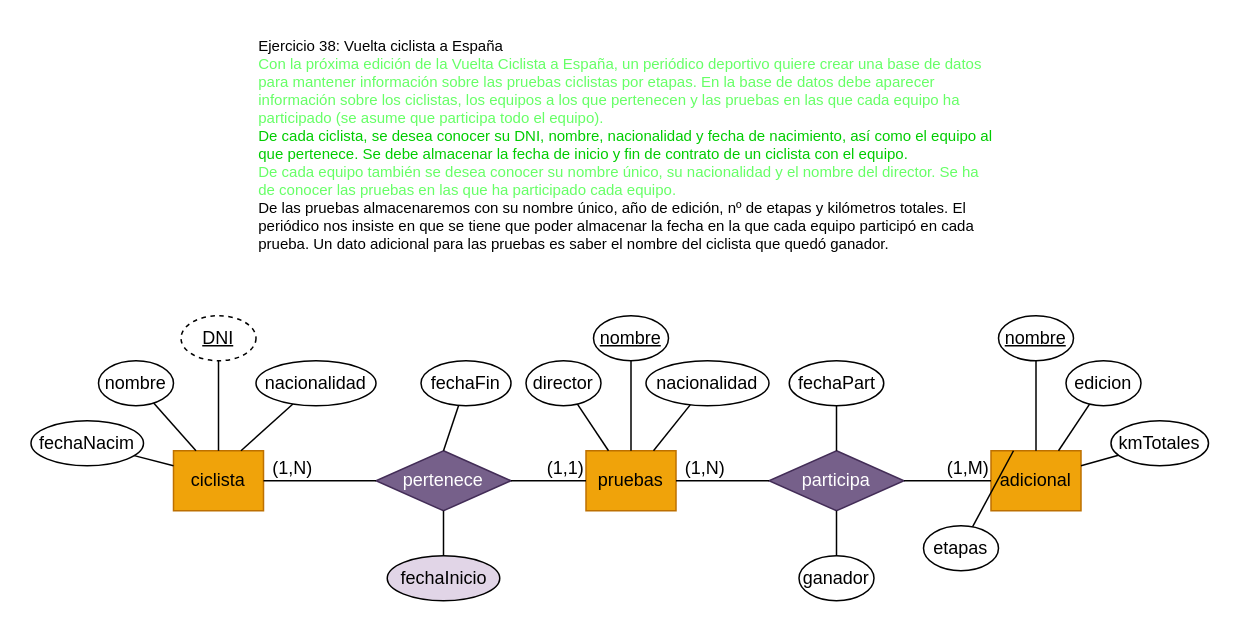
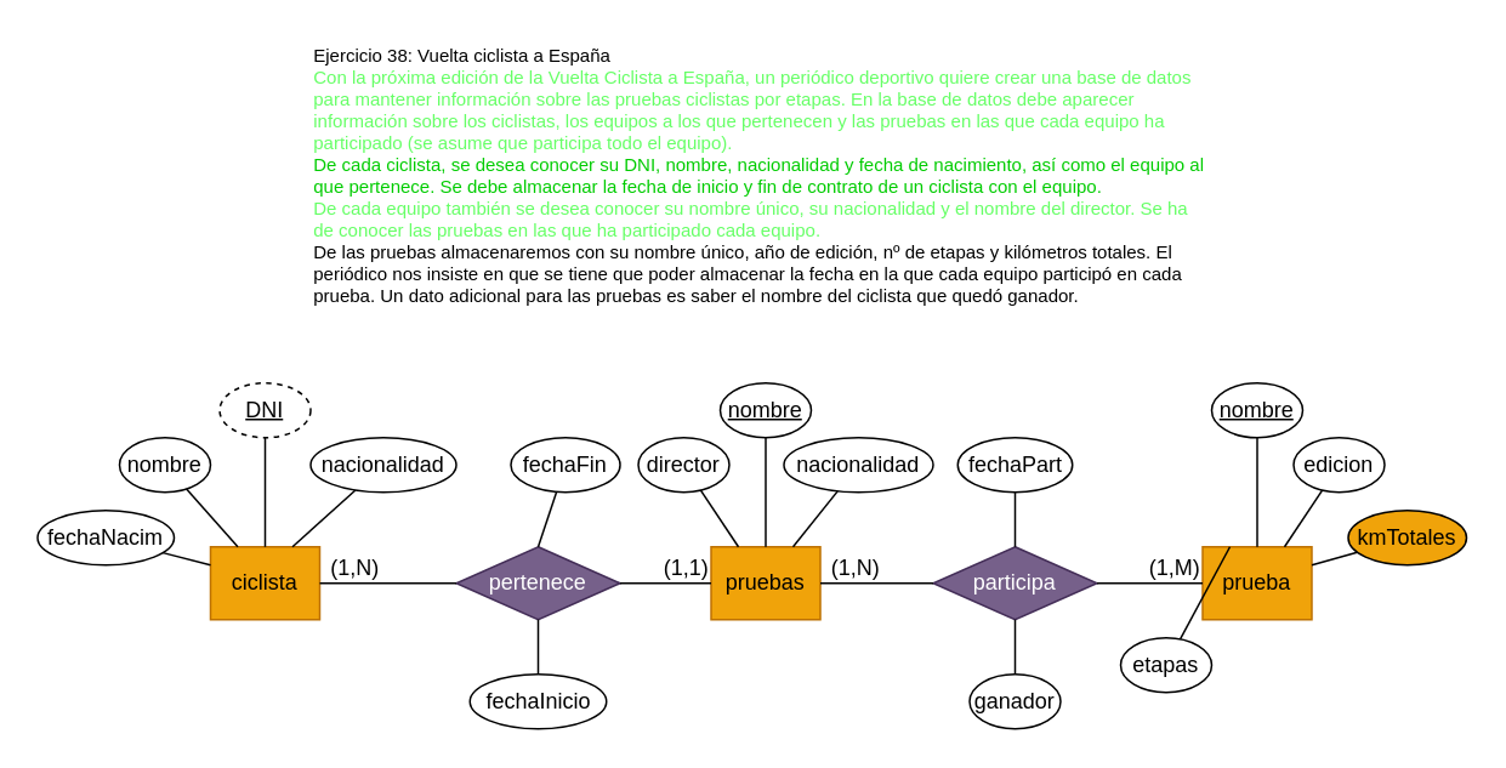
  <mxCell id="0" />
  <mxCell id="1" parent="0" />
  <mxCell id="2" value="&lt;div style=&quot;line-height: 100%;&quot;&gt;&lt;div&gt;&lt;font style=&quot;font-size: 10px; line-height: 100%;&quot;&gt;Ejercicio 38: Vuelta ciclista a España&lt;/font&gt;&lt;/div&gt;&lt;div&gt;&lt;font style=&quot;font-size: 10px; line-height: 100%; color: rgb(102, 255, 102);&quot;&gt;Con la próxima edición de la Vuelta Ciclista a España, un periódico deportivo quiere crear una base de datos&lt;/font&gt;&lt;/div&gt;&lt;div&gt;&lt;font style=&quot;font-size: 10px; line-height: 100%; color: rgb(102, 255, 102);&quot;&gt;para mantener información sobre las pruebas ciclistas por etapas. En la base de datos debe aparecer&lt;/font&gt;&lt;/div&gt;&lt;div&gt;&lt;font style=&quot;font-size: 10px; line-height: 100%; color: rgb(102, 255, 102);&quot;&gt;información sobre los ciclistas, los equipos a los que pertenecen y las pruebas en las que cada equipo ha&lt;/font&gt;&lt;/div&gt;&lt;div&gt;&lt;font style=&quot;font-size: 10px; line-height: 100%; color: rgb(102, 255, 102);&quot;&gt;participado (se asume que participa todo el equipo).&lt;/font&gt;&lt;/div&gt;&lt;div&gt;&lt;font style=&quot;font-size: 10px; line-height: 100%; color: rgb(0, 204, 0);&quot;&gt;De cada ciclista, se desea conocer su DNI, nombre, nacionalidad y fecha de nacimiento, así como el equipo al&lt;/font&gt;&lt;/div&gt;&lt;div&gt;&lt;font style=&quot;font-size: 10px; line-height: 100%; color: rgb(0, 204, 0);&quot;&gt;que pertenece. Se debe almacenar la fecha de inicio y fin de contrato de un ciclista con el equipo.&lt;/font&gt;&lt;/div&gt;&lt;div&gt;&lt;font style=&quot;font-size: 10px; line-height: 100%; color: rgb(102, 255, 102);&quot;&gt;De cada equipo también se desea conocer su nombre único, su nacionalidad y el nombre del director. Se ha&lt;/font&gt;&lt;/div&gt;&lt;div&gt;&lt;font style=&quot;font-size: 10px; line-height: 100%; color: rgb(102, 255, 102);&quot;&gt;de conocer las pruebas en las que ha participado cada equipo.&lt;/font&gt;&lt;/div&gt;&lt;div&gt;&lt;font style=&quot;font-size: 10px; line-height: 100%;&quot;&gt;De las pruebas almacenaremos con su nombre único, año de edición, nº de etapas y kilómetros totales. El&lt;/font&gt;&lt;/div&gt;&lt;div&gt;&lt;font style=&quot;font-size: 10px; line-height: 100%;&quot;&gt;periódico nos insiste en que se tiene que poder almacenar la fecha en la que cada equipo participó en cada&lt;/font&gt;&lt;/div&gt;&lt;div&gt;&lt;font style=&quot;font-size: 10px; line-height: 100%;&quot;&gt;prueba. Un dato adicional para las pruebas es saber el nombre del ciclista que quedó ganador.&lt;/font&gt;&lt;/div&gt;&lt;/div&gt;" style="text;html=1;align=left;verticalAlign=middle;whiteSpace=wrap;rounded=0;" vertex="1" parent="1"><mxGeometry x="170" y="20" width="500" height="150" as="geometry" /></mxCell>
  <mxCell id="3" value="ciclista" style="whiteSpace=wrap;html=1;align=center;fillColor=#f0a30a;strokeColor=#BD7000;fontColor=#000000;" vertex="1" parent="1"><mxGeometry x="115" y="300" width="60" height="40" as="geometry" /></mxCell>
  <mxCell id="4" value="pruebas" style="whiteSpace=wrap;html=1;align=center;fillColor=#f0a30a;strokeColor=#BD7000;fontColor=#000000;" vertex="1" parent="1"><mxGeometry x="390" y="300" width="60" height="40" as="geometry" /></mxCell>
- <mxCell id="5" value="adicional" style="whiteSpace=wrap;html=1;align=center;fillColor=#f0a30a;strokeColor=#BD7000;fontColor=#000000;" vertex="1" parent="1"><mxGeometry x="660" y="300" width="60" height="40" as="geometry" /></mxCell>
+ <mxCell id="5" value="prueba" style="whiteSpace=wrap;html=1;align=center;fillColor=#f0a30a;strokeColor=#BD7000;fontColor=#000000;" vertex="1" parent="1"><mxGeometry x="660" y="300" width="60" height="40" as="geometry" /></mxCell>
  <mxCell id="6" value="" style="endArrow=none;html=1;rounded=0;exitX=0.5;exitY=0;exitDx=0;exitDy=0;" edge="1" target="7" parent="1" source="3"><mxGeometry relative="1" as="geometry"><mxPoint x="85" y="225" as="sourcePoint" /><mxPoint x="145" y="225" as="targetPoint" /></mxGeometry></mxCell>
  <mxCell id="7" value="&lt;u&gt;DNI&lt;/u&gt;" style="ellipse;whiteSpace=wrap;html=1;align=center;dashed=1;" vertex="1" parent="1"><mxGeometry x="120" y="210" width="50" height="30" as="geometry" /></mxCell>
  <mxCell id="8" value="" style="endArrow=none;html=1;rounded=0;exitX=0.25;exitY=0;exitDx=0;exitDy=0;" edge="1" target="9" parent="1" source="3"><mxGeometry relative="1" as="geometry"><mxPoint x="30" y="255" as="sourcePoint" /><mxPoint x="90" y="255" as="targetPoint" /></mxGeometry></mxCell>
  <mxCell id="9" value="nombre" style="ellipse;whiteSpace=wrap;html=1;align=center;" vertex="1" parent="1"><mxGeometry x="65" y="240" width="50" height="30" as="geometry" /></mxCell>
  <mxCell id="10" value="" style="endArrow=none;html=1;rounded=0;exitX=0.75;exitY=0;exitDx=0;exitDy=0;" edge="1" target="11" parent="1" source="3"><mxGeometry relative="1" as="geometry"><mxPoint x="170" y="265" as="sourcePoint" /><mxPoint x="230" y="265" as="targetPoint" /></mxGeometry></mxCell>
  <mxCell id="11" value="nacionalidad" style="ellipse;whiteSpace=wrap;html=1;align=center;" vertex="1" parent="1"><mxGeometry x="170" y="240" width="80" height="30" as="geometry" /></mxCell>
  <mxCell id="12" value="" style="endArrow=none;html=1;rounded=0;exitX=0;exitY=0.25;exitDx=0;exitDy=0;" edge="1" target="13" parent="1" source="3"><mxGeometry relative="1" as="geometry"><mxPoint x="5" y="295" as="sourcePoint" /><mxPoint x="65" y="295" as="targetPoint" /></mxGeometry></mxCell>
  <mxCell id="13" value="fechaNacim" style="ellipse;whiteSpace=wrap;html=1;align=center;" vertex="1" parent="1"><mxGeometry x="20" y="280" width="75" height="30" as="geometry" /></mxCell>
  <mxCell id="14" value="pertenece" style="shape=rhombus;perimeter=rhombusPerimeter;whiteSpace=wrap;html=1;align=center;fillColor=#76608a;fontColor=#ffffff;strokeColor=#432D57;" vertex="1" parent="1"><mxGeometry x="250" y="300" width="90" height="40" as="geometry" /></mxCell>
  <mxCell id="15" value="" style="endArrow=none;html=1;rounded=0;exitX=0;exitY=0.5;exitDx=0;exitDy=0;entryX=1;entryY=0.5;entryDx=0;entryDy=0;" edge="1" source="14" parent="1" target="3"><mxGeometry relative="1" as="geometry"><mxPoint x="287" y="300" as="sourcePoint" /><mxPoint x="240" y="330" as="targetPoint" /></mxGeometry></mxCell>
  <mxCell id="16" value="(1,N)" style="resizable=0;html=1;whiteSpace=wrap;align=right;verticalAlign=bottom;" connectable="0" vertex="1" parent="15"><mxGeometry x="1" relative="1" as="geometry"><mxPoint x="34" as="offset" /></mxGeometry></mxCell>
  <mxCell id="17" value="" style="endArrow=none;html=1;rounded=0;exitX=1;exitY=0.5;exitDx=0;exitDy=0;entryX=0;entryY=0.5;entryDx=0;entryDy=0;" edge="1" source="14" parent="1" target="4"><mxGeometry relative="1" as="geometry"><mxPoint x="287" y="300" as="sourcePoint" /><mxPoint x="460" y="330" as="targetPoint" /></mxGeometry></mxCell>
  <mxCell id="18" value="(1,1)" style="resizable=0;html=1;whiteSpace=wrap;align=right;verticalAlign=bottom;" connectable="0" vertex="1" parent="17"><mxGeometry x="1" relative="1" as="geometry"><mxPoint as="offset" /></mxGeometry></mxCell>
  <mxCell id="19" value="" style="endArrow=none;html=1;rounded=0;exitX=0.5;exitY=1;exitDx=0;exitDy=0;" edge="1" target="20" parent="1" source="14"><mxGeometry relative="1" as="geometry"><mxPoint x="180" y="385" as="sourcePoint" /><mxPoint x="240" y="385" as="targetPoint" /></mxGeometry></mxCell>
- <mxCell id="20" value="fechaInicio" style="ellipse;whiteSpace=wrap;html=1;align=center;fillColor=#e1d5e7;" vertex="1" parent="1"><mxGeometry x="257.5" y="370" width="75" height="30" as="geometry" /></mxCell>
+ <mxCell id="20" value="fechaInicio" style="ellipse;whiteSpace=wrap;html=1;align=center;" vertex="1" parent="1"><mxGeometry x="257.5" y="370" width="75" height="30" as="geometry" /></mxCell>
  <mxCell id="21" value="" style="endArrow=none;html=1;rounded=0;exitX=0.5;exitY=0;exitDx=0;exitDy=0;" edge="1" target="22" parent="1" source="14"><mxGeometry relative="1" as="geometry"><mxPoint x="250" y="235" as="sourcePoint" /><mxPoint x="310" y="235" as="targetPoint" /></mxGeometry></mxCell>
  <mxCell id="22" value="fechaFin" style="ellipse;whiteSpace=wrap;html=1;align=center;" vertex="1" parent="1"><mxGeometry x="280" y="240" width="60" height="30" as="geometry" /></mxCell>
  <mxCell id="23" value="" style="endArrow=none;html=1;rounded=0;exitX=0.5;exitY=0;exitDx=0;exitDy=0;" edge="1" target="24" parent="1" source="4"><mxGeometry relative="1" as="geometry"><mxPoint x="370" y="235" as="sourcePoint" /><mxPoint x="430" y="235" as="targetPoint" /></mxGeometry></mxCell>
  <mxCell id="24" value="&lt;u&gt;nombre&lt;/u&gt;" style="ellipse;whiteSpace=wrap;html=1;align=center;" vertex="1" parent="1"><mxGeometry x="395" y="210" width="50" height="30" as="geometry" /></mxCell>
  <mxCell id="25" value="" style="endArrow=none;html=1;rounded=0;exitX=0.75;exitY=0;exitDx=0;exitDy=0;" edge="1" target="26" parent="1" source="4"><mxGeometry relative="1" as="geometry"><mxPoint x="443" y="255" as="sourcePoint" /><mxPoint x="503" y="255" as="targetPoint" /></mxGeometry></mxCell>
  <mxCell id="26" value="nacionalidad" style="ellipse;whiteSpace=wrap;html=1;align=center;" vertex="1" parent="1"><mxGeometry x="430" y="240" width="82" height="30" as="geometry" /></mxCell>
  <mxCell id="27" value="" style="endArrow=none;html=1;rounded=0;exitX=0.25;exitY=0;exitDx=0;exitDy=0;" edge="1" target="28" parent="1" source="4"><mxGeometry relative="1" as="geometry"><mxPoint x="325" y="255" as="sourcePoint" /><mxPoint x="385" y="255" as="targetPoint" /></mxGeometry></mxCell>
  <mxCell id="28" value="director" style="ellipse;whiteSpace=wrap;html=1;align=center;" vertex="1" parent="1"><mxGeometry x="350" y="240" width="50" height="30" as="geometry" /></mxCell>
  <mxCell id="29" value="participa" style="shape=rhombus;perimeter=rhombusPerimeter;whiteSpace=wrap;html=1;align=center;fillColor=#76608a;fontColor=#ffffff;strokeColor=#432D57;" vertex="1" parent="1"><mxGeometry x="512" y="300" width="90" height="40" as="geometry" /></mxCell>
  <mxCell id="30" value="" style="endArrow=none;html=1;rounded=0;exitX=0;exitY=0.5;exitDx=0;exitDy=0;entryX=1;entryY=0.5;entryDx=0;entryDy=0;" edge="1" source="29" parent="1" target="4"><mxGeometry relative="1" as="geometry"><mxPoint x="559" y="300" as="sourcePoint" /><mxPoint x="512" y="330" as="targetPoint" /></mxGeometry></mxCell>
  <mxCell id="31" value="(1,N)" style="resizable=0;html=1;whiteSpace=wrap;align=right;verticalAlign=bottom;" connectable="0" vertex="1" parent="30"><mxGeometry x="1" relative="1" as="geometry"><mxPoint x="34" as="offset" /></mxGeometry></mxCell>
  <mxCell id="32" value="" style="endArrow=none;html=1;rounded=0;exitX=1;exitY=0.5;exitDx=0;exitDy=0;entryX=0;entryY=0.5;entryDx=0;entryDy=0;" edge="1" source="29" parent="1" target="5"><mxGeometry relative="1" as="geometry"><mxPoint x="559" y="300" as="sourcePoint" /><mxPoint x="732" y="330" as="targetPoint" /></mxGeometry></mxCell>
  <mxCell id="33" value="(1,M)" style="resizable=0;html=1;whiteSpace=wrap;align=right;verticalAlign=bottom;" connectable="0" vertex="1" parent="32"><mxGeometry x="1" relative="1" as="geometry"><mxPoint as="offset" /></mxGeometry></mxCell>
  <mxCell id="34" value="" style="endArrow=none;html=1;rounded=0;exitX=0.5;exitY=0;exitDx=0;exitDy=0;" edge="1" target="35" parent="1" source="5"><mxGeometry relative="1" as="geometry"><mxPoint x="635" y="225" as="sourcePoint" /><mxPoint x="695" y="225" as="targetPoint" /></mxGeometry></mxCell>
  <mxCell id="35" value="&lt;u&gt;nombre&lt;/u&gt;" style="ellipse;whiteSpace=wrap;html=1;align=center;" vertex="1" parent="1"><mxGeometry x="665" y="210" width="50" height="30" as="geometry" /></mxCell>
  <mxCell id="36" value="" style="endArrow=none;html=1;rounded=0;exitX=0.75;exitY=0;exitDx=0;exitDy=0;" edge="1" target="37" parent="1" source="5"><mxGeometry relative="1" as="geometry"><mxPoint x="715" y="275" as="sourcePoint" /><mxPoint x="775" y="275" as="targetPoint" /></mxGeometry></mxCell>
  <mxCell id="37" value="edicion" style="ellipse;whiteSpace=wrap;html=1;align=center;" vertex="1" parent="1"><mxGeometry x="710" y="240" width="50" height="30" as="geometry" /></mxCell>
  <mxCell id="38" value="" style="endArrow=none;html=1;rounded=0;exitX=0.25;exitY=0;exitDx=0;exitDy=0;" edge="1" target="39" parent="1" source="5"><mxGeometry relative="1" as="geometry"><mxPoint x="590" y="255" as="sourcePoint" /><mxPoint x="650" y="255" as="targetPoint" /></mxGeometry></mxCell>
  <mxCell id="39" value="etapas" style="ellipse;whiteSpace=wrap;html=1;align=center;" vertex="1" parent="1"><mxGeometry x="615" y="350" width="50" height="30" as="geometry" /></mxCell>
  <mxCell id="40" value="" style="endArrow=none;html=1;rounded=0;exitX=1;exitY=0.25;exitDx=0;exitDy=0;" edge="1" target="41" parent="1" source="5"><mxGeometry relative="1" as="geometry"><mxPoint x="730" y="295" as="sourcePoint" /><mxPoint x="790" y="295" as="targetPoint" /></mxGeometry></mxCell>
- <mxCell id="41" value="kmTotales" style="ellipse;whiteSpace=wrap;html=1;align=center;" vertex="1" parent="1"><mxGeometry x="740" y="280" width="65" height="30" as="geometry" /></mxCell>
+ <mxCell id="41" value="kmTotales" style="ellipse;whiteSpace=wrap;html=1;align=center;fillColor=#f0a30a;" vertex="1" parent="1"><mxGeometry x="740" y="280" width="65" height="30" as="geometry" /></mxCell>
  <mxCell id="42" value="" style="endArrow=none;html=1;rounded=0;exitX=0.5;exitY=0;exitDx=0;exitDy=0;" edge="1" target="43" parent="1" source="29"><mxGeometry relative="1" as="geometry"><mxPoint x="512" y="255" as="sourcePoint" /><mxPoint x="572" y="255" as="targetPoint" /></mxGeometry></mxCell>
  <mxCell id="43" value="fechaPart" style="ellipse;whiteSpace=wrap;html=1;align=center;" vertex="1" parent="1"><mxGeometry x="525.5" y="240" width="63" height="30" as="geometry" /></mxCell>
  <mxCell id="44" value="" style="endArrow=none;html=1;rounded=0;exitX=0.5;exitY=1;exitDx=0;exitDy=0;" edge="1" target="45" parent="1" source="29"><mxGeometry relative="1" as="geometry"><mxPoint x="504" y="385" as="sourcePoint" /><mxPoint x="564" y="385" as="targetPoint" /></mxGeometry></mxCell>
  <mxCell id="45" value="ganador" style="ellipse;whiteSpace=wrap;html=1;align=center;" vertex="1" parent="1"><mxGeometry x="532" y="370" width="50" height="30" as="geometry" /></mxCell>
